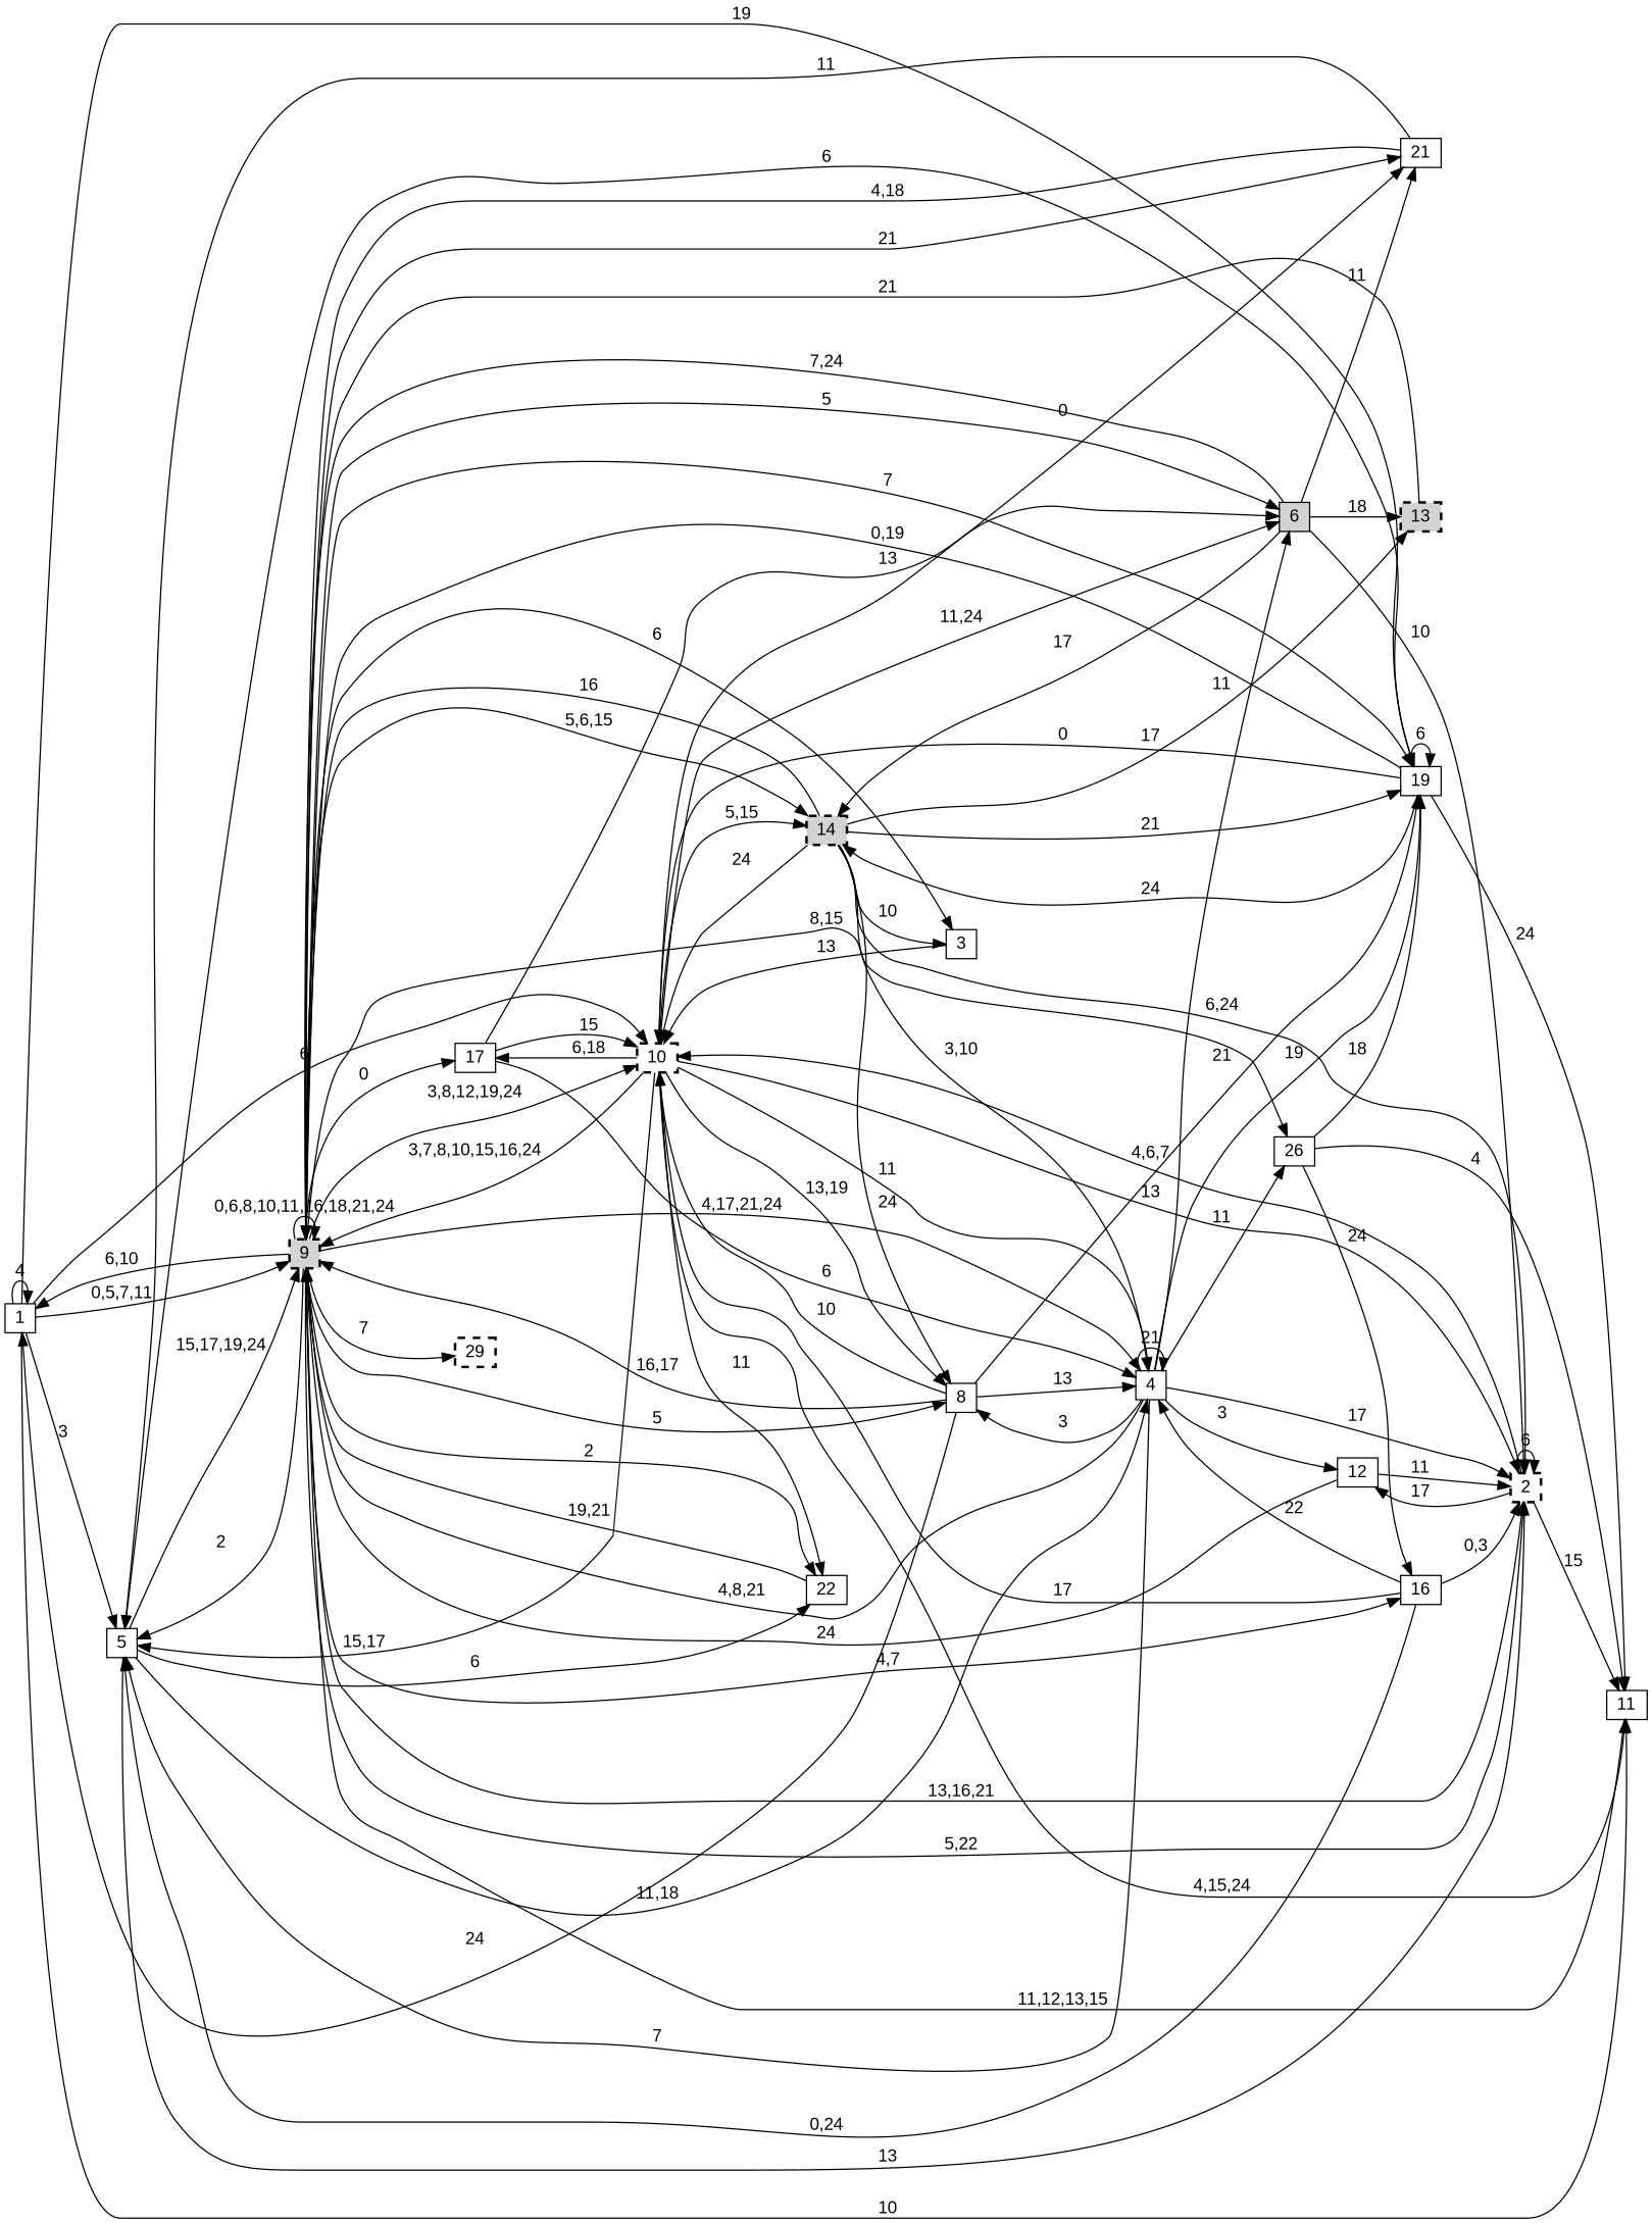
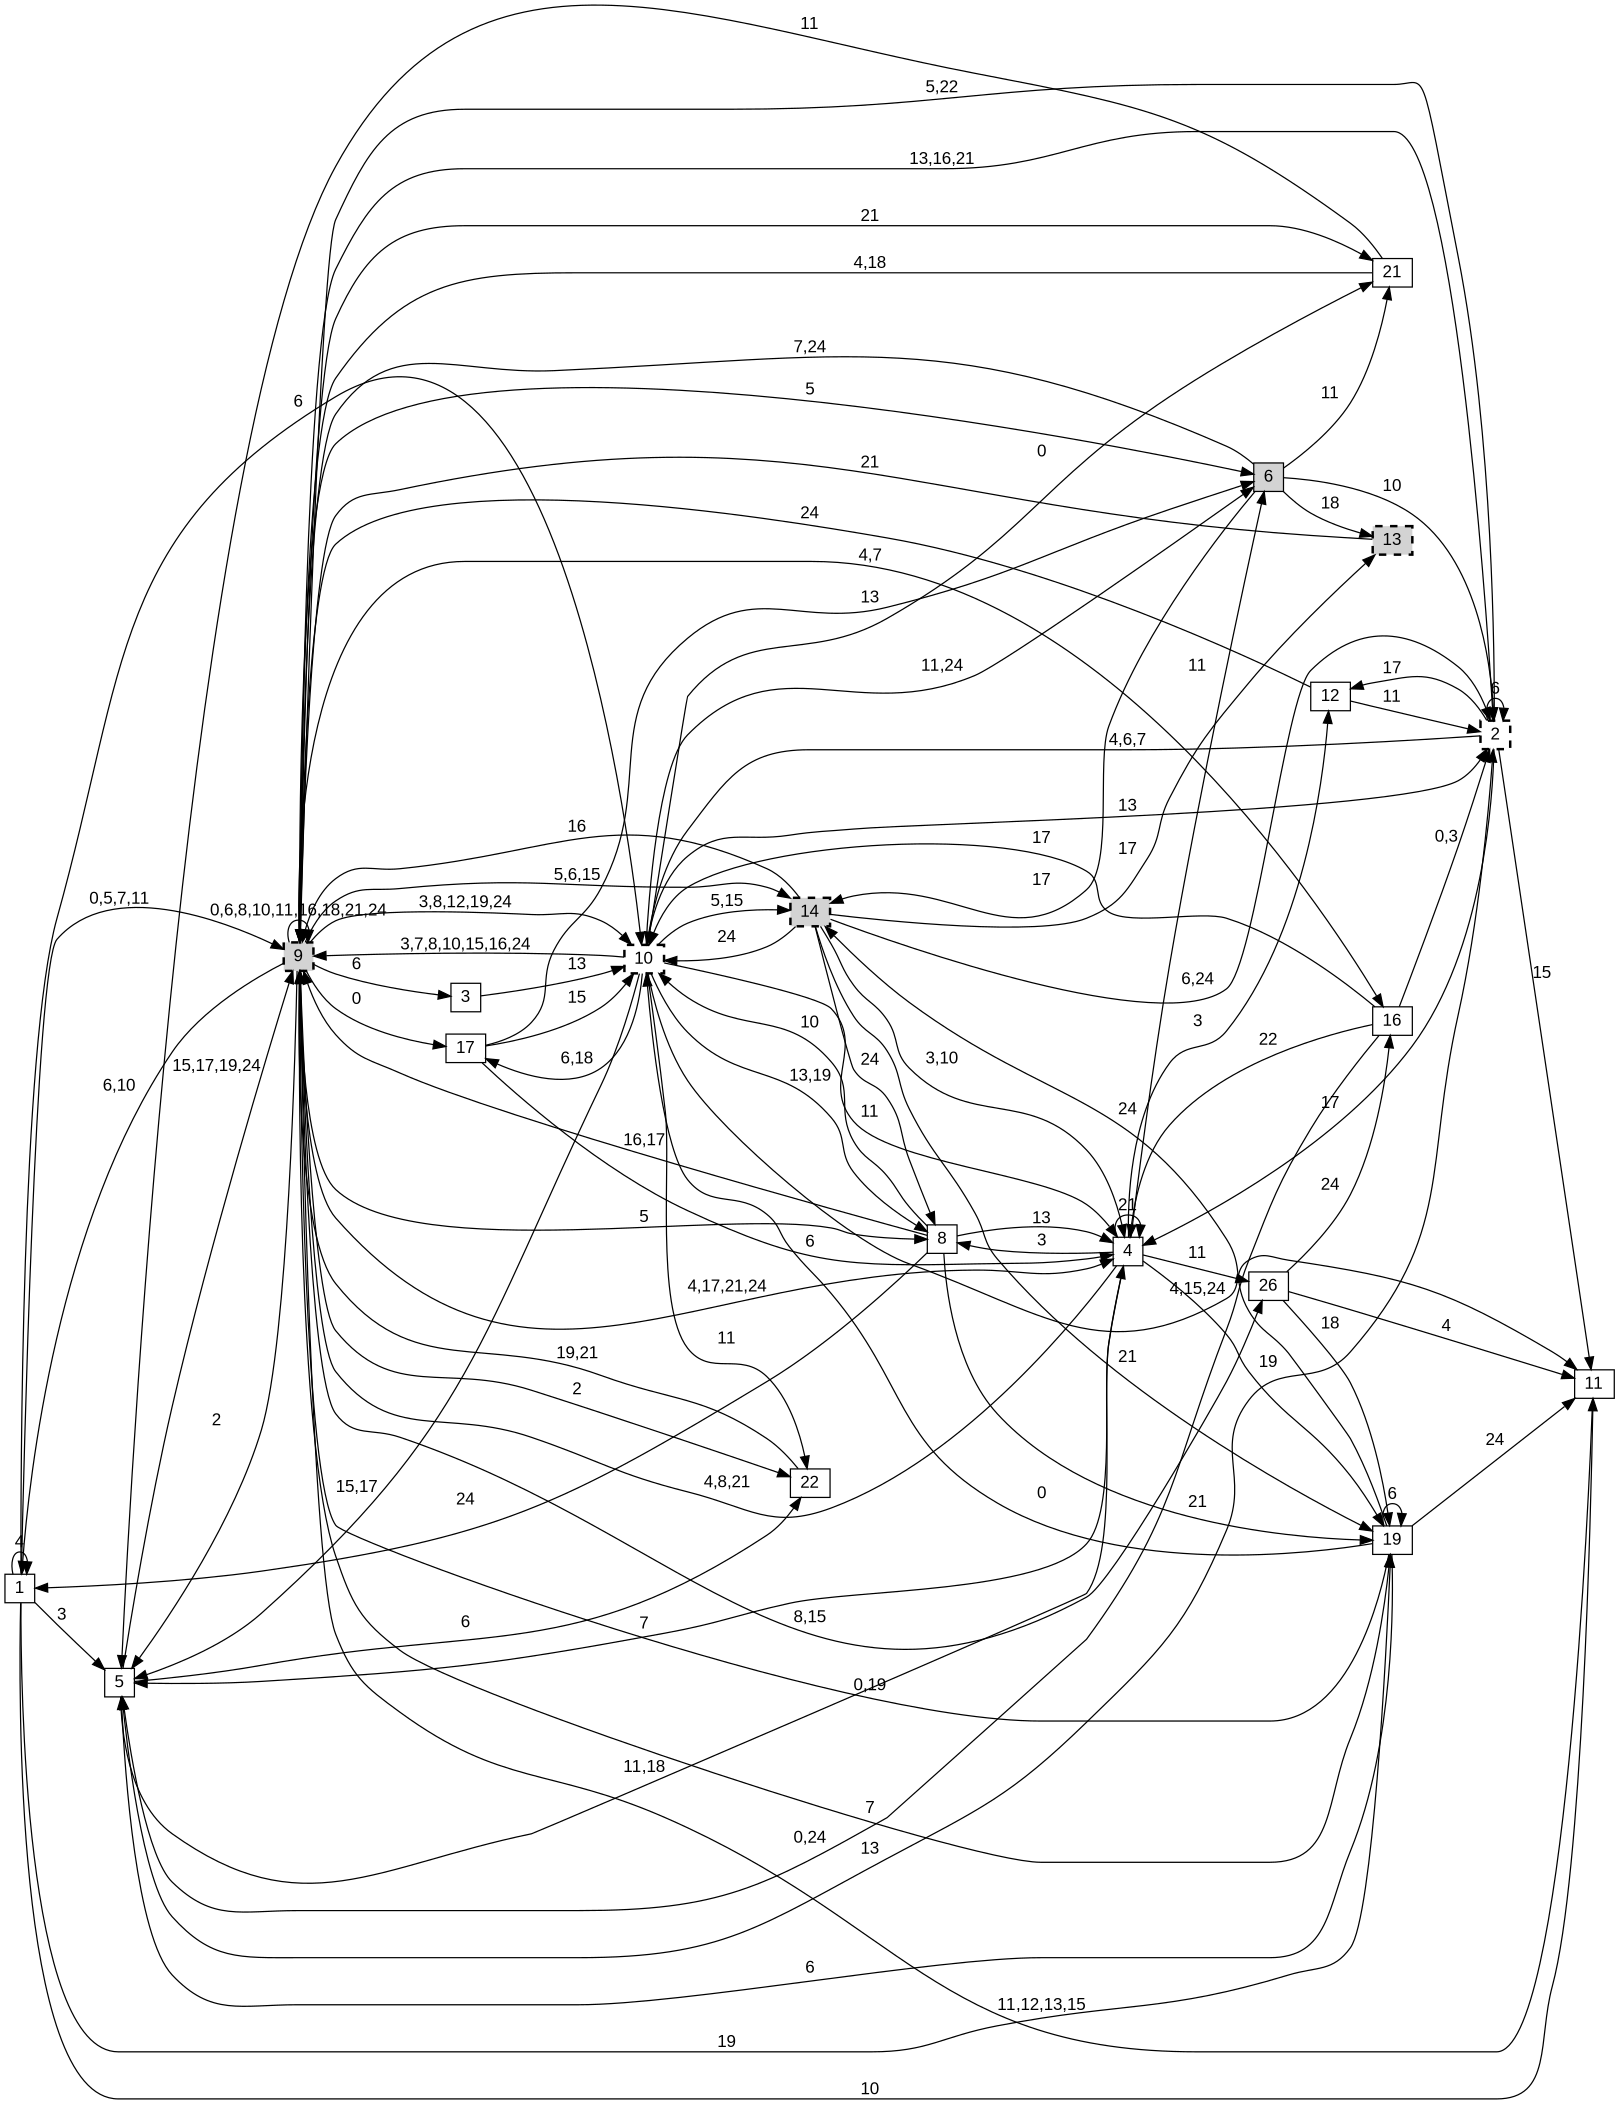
  digraph {
    rankdir=LR
    node [fontname=Arial shape=box]
    edge [fontname=Arial]
    n1 [height=0.1 label=1 width=0.1]
    n2 [height=0.1 label=5 width=0.1]
    n3 [height=0.1 label=9 style="filled,bold,dashed" width=0.1]
    n4 [height=0.1 label=10 style="bold,dashed" width=0.1]
    n5 [height=0.1 label=11 width=0.1]
    n6 [height=0.1 label=19 width=0.1]
    n7 [height=0.1 label=2 style="bold,dashed" width=0.1]
    n8 [height=0.1 label=4 width=0.1]
    n9 [height=0.1 label=22 width=0.1]
    n10 [height=0.1 label=3 width=0.1]
    n11 [height=0.1 label=6 style=filled width=0.1]
    n12 [height=0.1 label=8 width=0.1]
    n13 [height=0.1 label=26 width=0.1]
    n14 [height=0.1 label=14 style="filled,bold,dashed" width=0.1]
    n15 [height=0.1 label=21 width=0.1]
    n16 [height=0.1 label=16 width=0.1]
    n17 [height=0.1 label=17 width=0.1]
-   n18 [height=0.1 label=29 style="bold,dashed" width=0.1]
    n19 [height=0.1 label=12 width=0.1]
    n20 [height=0.1 label=13 style="filled,bold,dashed" width=0.1]
    n1 -> n1 [label=4]
    n1 -> n2 [label=3]
    n1 -> n3 [label="0,5,7,11"]
    n1 -> n4 [label=6]
    n1 -> n5 [label=10]
    n1 -> n6 [label=19]
    n2 -> n3 [label="15,17,19,24"]
    n2 -> n7 [label=13]
    n2 -> n8 [label="11,18"]
    n2 -> n9 [label=6]
    n3 -> n1 [label="6,10"]
    n3 -> n2 [label=2]
    n3 -> n3 [label="0,6,8,10,11,16,18,21,24"]
    n3 -> n4 [label="3,8,12,19,24"]
    n3 -> n6 [label=7]
    n3 -> n7 [label="13,16,21"]
    n3 -> n8 [label="4,17,21,24"]
    n3 -> n9 [label=2]
    n3 -> n10 [label=6]
    n3 -> n11 [label=5]
    n3 -> n12 [label=5]
    n3 -> n13 [label="8,15"]
    n3 -> n14 [label="5,6,15"]
    n3 -> n15 [label=21]
    n3 -> n16 [label="4,7"]
    n3 -> n17 [label=0]
-   n3 -> n18 [label=7]
    n4 -> n2 [label="15,17"]
    n4 -> n3 [label="3,7,8,10,15,16,24"]
    n4 -> n5 [label="4,15,24"]
    n4 -> n7 [label=13]
    n4 -> n8 [label=11]
    n4 -> n9 [label=11]
    n4 -> n11 [label="11,24"]
    n4 -> n12 [label="13,19"]
    n4 -> n14 [label="5,15"]
    n4 -> n15 [label=0]
    n4 -> n17 [label="6,18"]
    n5 -> n3 [label="11,12,13,15"]
    n6 -> n2 [label=6]
    n6 -> n3 [label="0,19"]
    n6 -> n4 [label=0]
    n6 -> n5 [label=24]
    n6 -> n6 [label=6]
    n6 -> n14 [label=24]
    n7 -> n3 [label="5,22"]
    n7 -> n4 [label="4,6,7"]
    n7 -> n5 [label=15]
    n7 -> n7 [label=6]
-   n8 -> n7 [label=17]
+   n7 -> n8 [label=17]
    n7 -> n19 [label=17]
    n8 -> n2 [label=7]
    n8 -> n3 [label="4,8,21"]
    n8 -> n6 [label=19]
    n8 -> n8 [label=21]
    n8 -> n11 [label=11]
    n8 -> n12 [label=3]
    n8 -> n13 [label=11]
    n8 -> n19 [label=3]
    n9 -> n3 [label="19,21"]
    n10 -> n4 [label=13]
    n11 -> n3 [label="7,24"]
    n11 -> n7 [label=10]
    n11 -> n14 [label=17]
    n11 -> n15 [label=11]
    n11 -> n20 [label=18]
    n12 -> n1 [label=24]
    n12 -> n3 [label="16,17"]
    n12 -> n4 [label=10]
    n12 -> n6 [label=21]
    n12 -> n8 [label=13]
    n13 -> n5 [label=4]
    n13 -> n6 [label=18]
    n13 -> n16 [label=24]
    n14 -> n3 [label=16]
    n14 -> n4 [label=24]
    n14 -> n6 [label=21]
    n14 -> n7 [label="6,24"]
    n14 -> n8 [label="3,10"]
-   n14 -> n10 [label=10]
    n14 -> n12 [label=24]
    n14 -> n20 [label=17]
    n15 -> n2 [label=11]
    n15 -> n3 [label="4,18"]
    n16 -> n2 [label="0,24"]
    n16 -> n4 [label=17]
    n16 -> n7 [label="0,3"]
    n16 -> n8 [label=22]
    n17 -> n4 [label=15]
    n17 -> n8 [label=6]
    n17 -> n11 [label=13]
    n19 -> n3 [label=24]
    n19 -> n7 [label=11]
    n20 -> n3 [label=21]
  }
